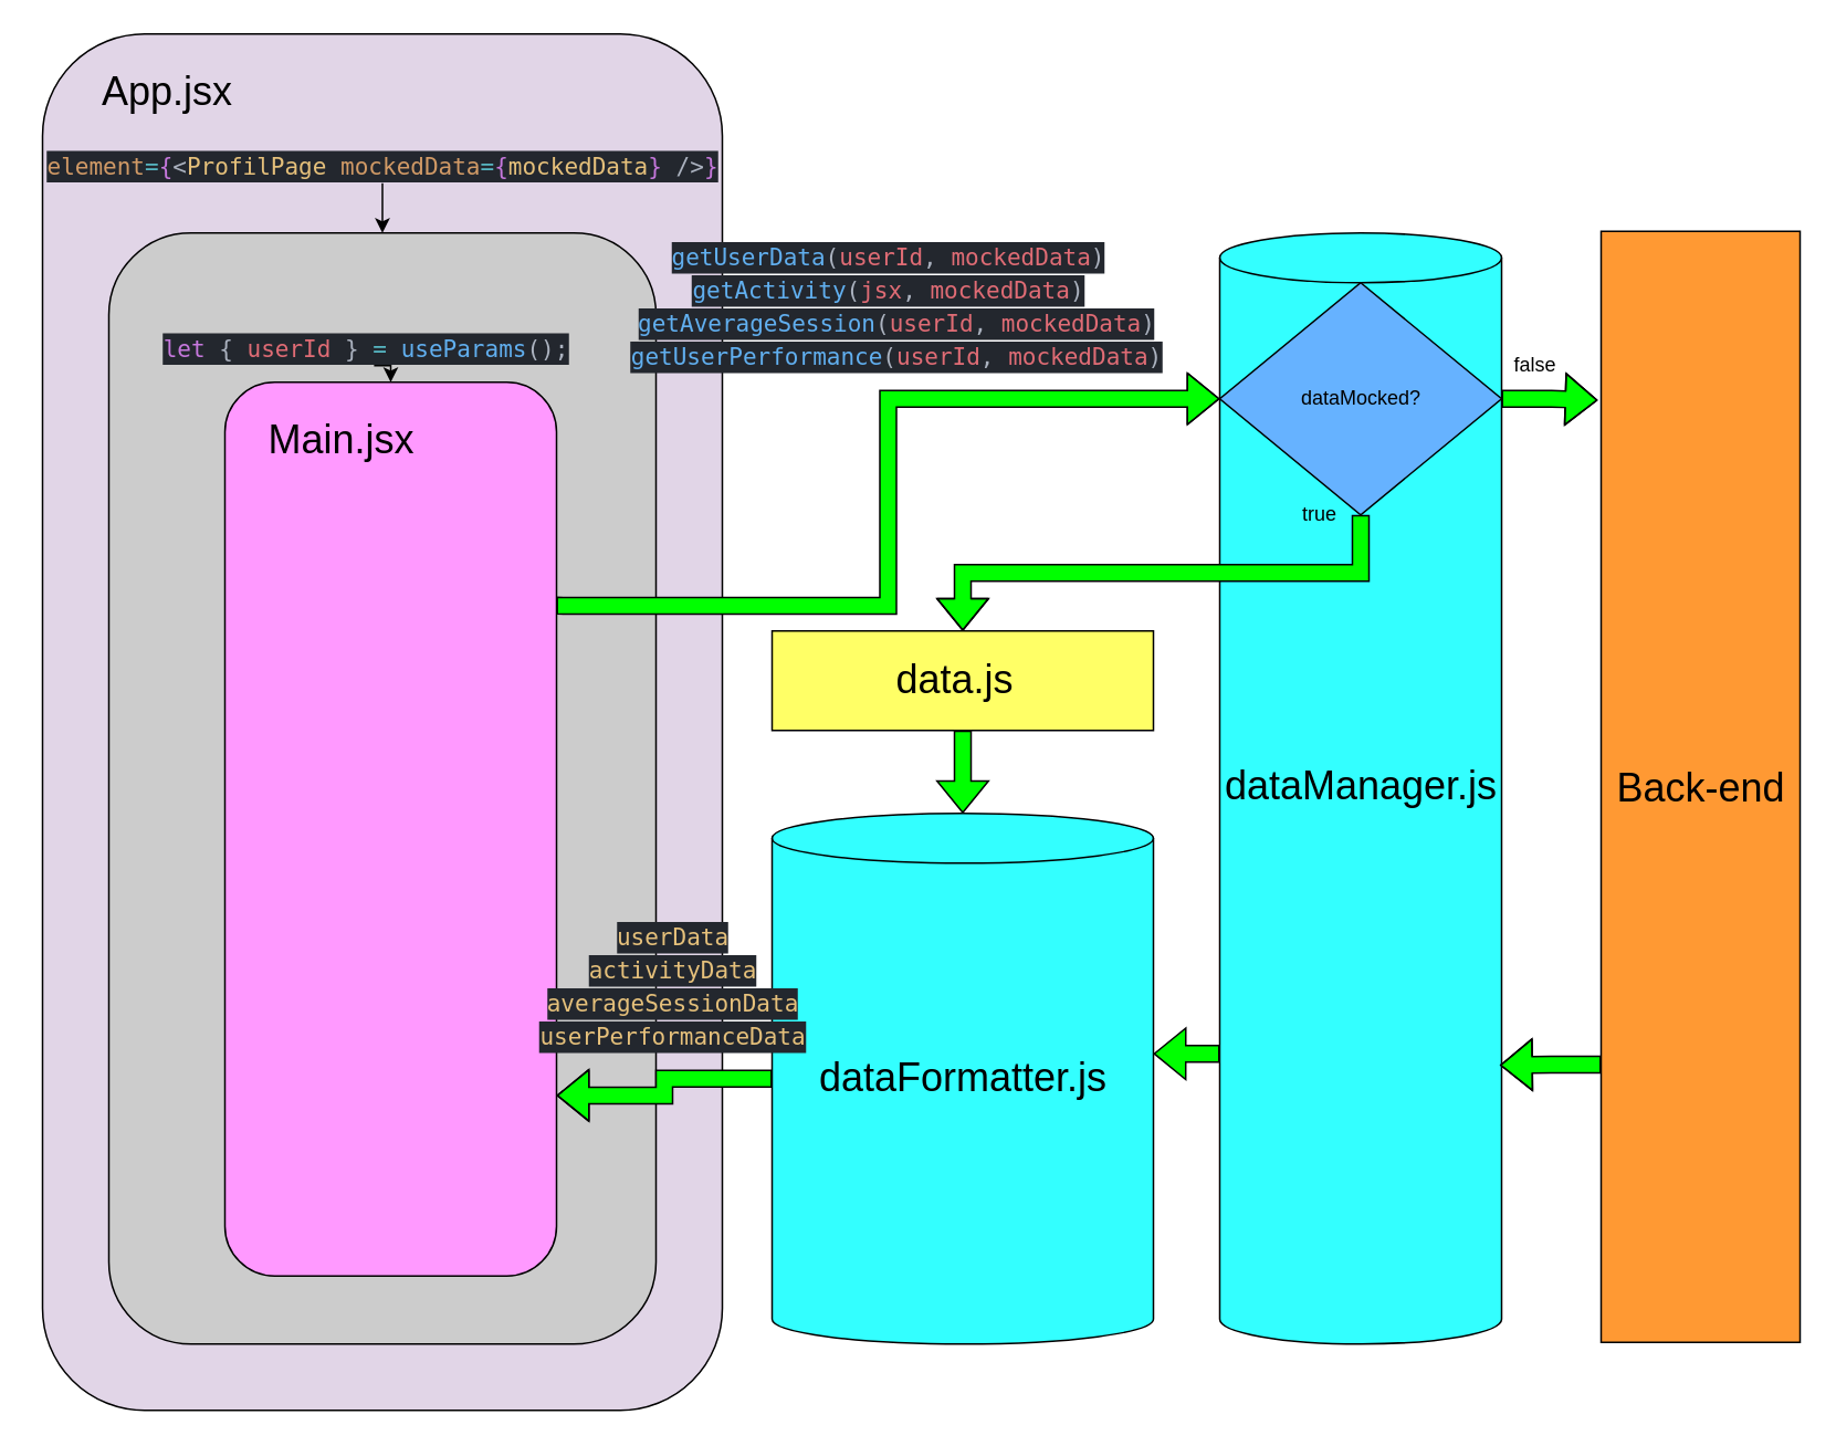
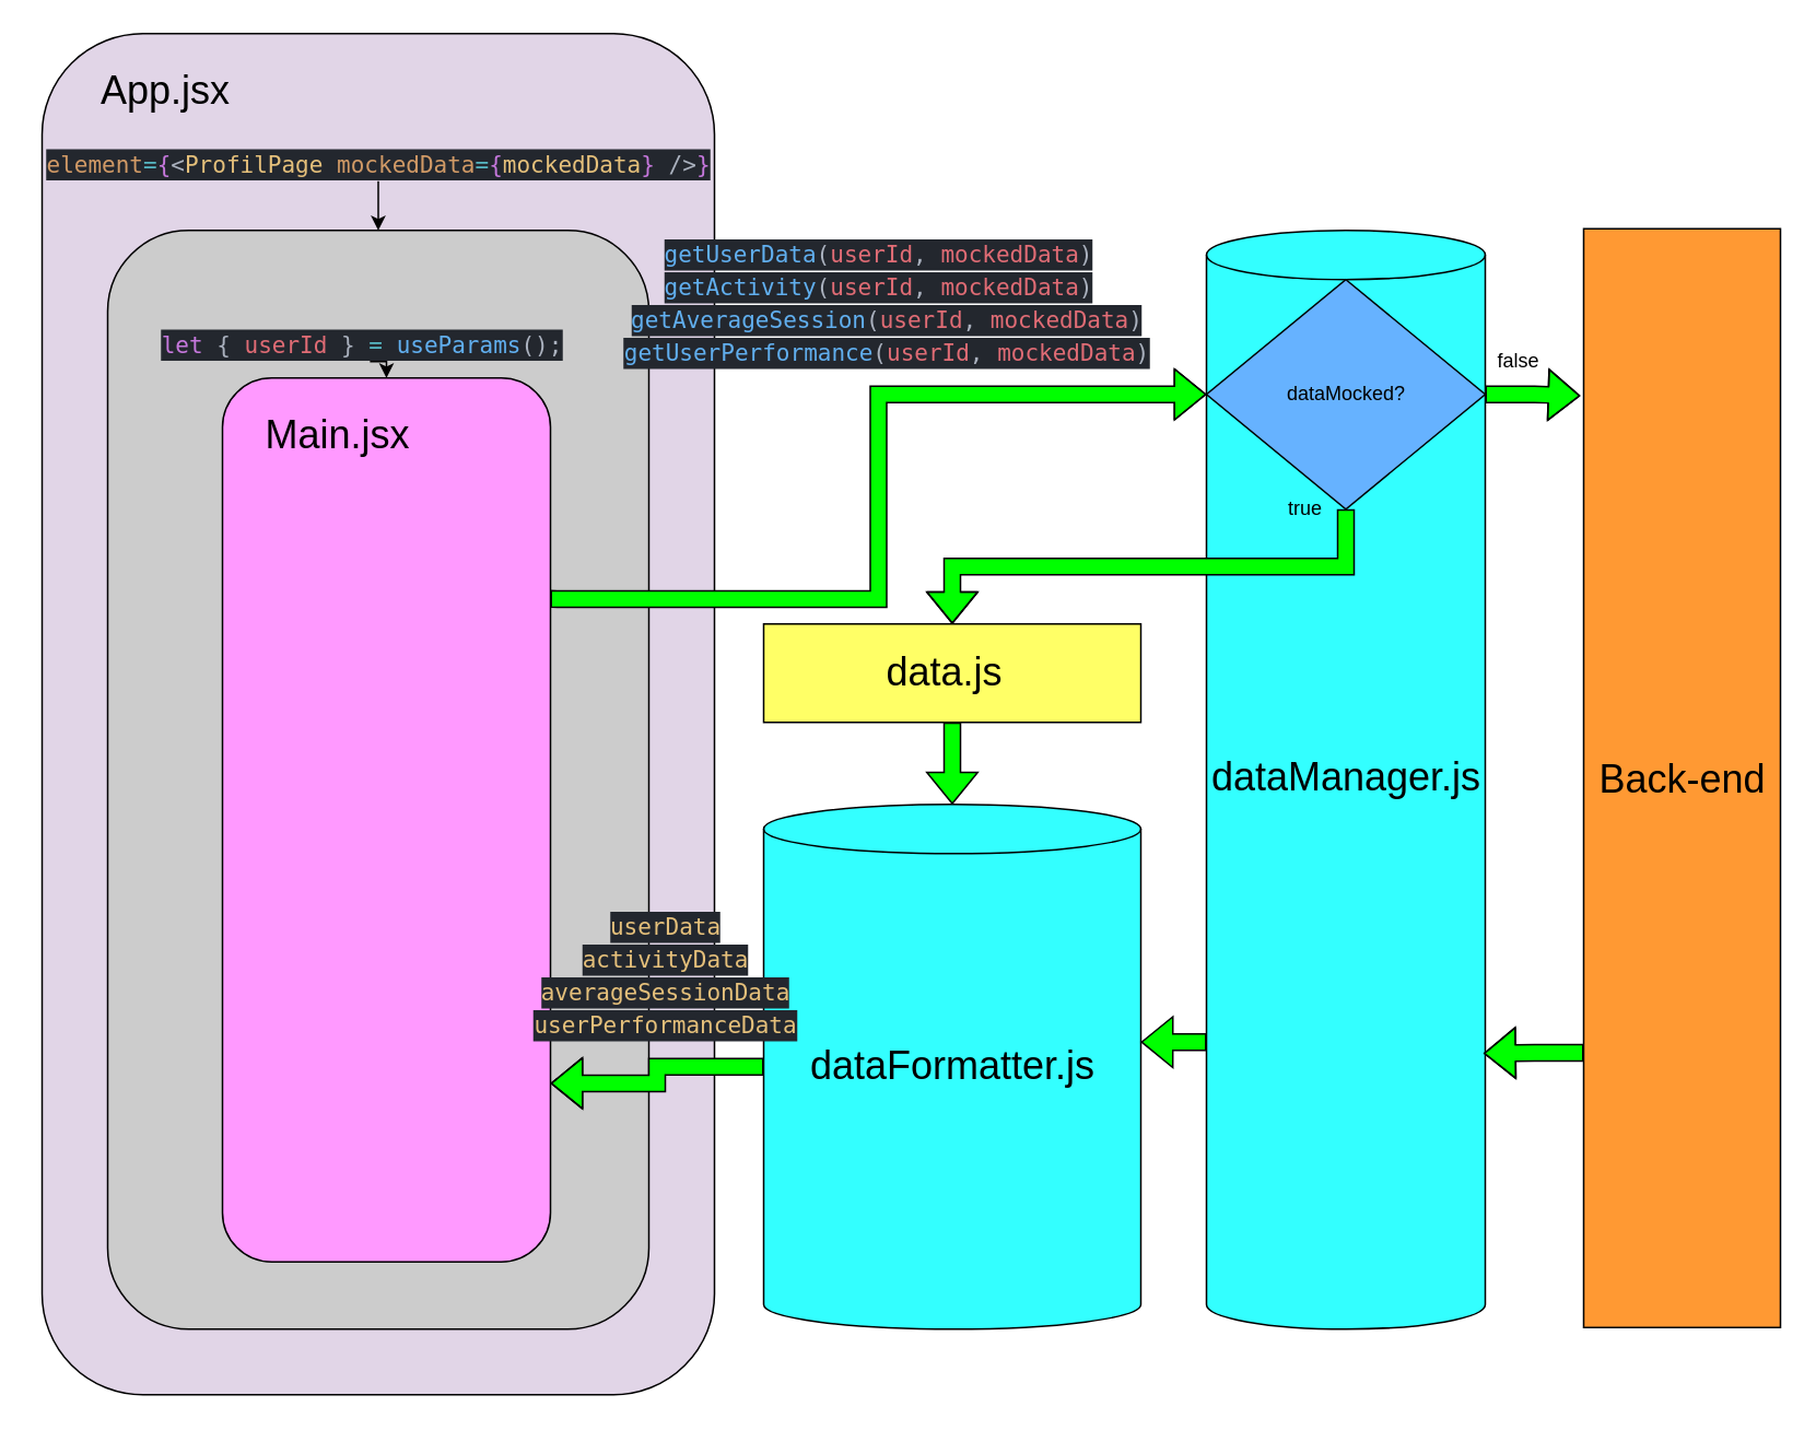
  <mxCell id="0" />
  <mxCell id="1" parent="0" />
  <mxCell id="2" value="" style="rounded=1;whiteSpace=wrap;html=1;strokeColor=#000000;fillColor=#E1D5E7;" parent="1" vertex="1"><mxGeometry x="25" y="20" width="410" height="830" as="geometry" /></mxCell>
  <mxCell id="3" value="" style="rounded=1;whiteSpace=wrap;html=1;fillColor=#CCCCCC;strokeColor=#000000;" parent="1" vertex="1"><mxGeometry x="65" y="140" width="330" height="670" as="geometry" /></mxCell>
  <mxCell id="4" style="edgeStyle=orthogonalEdgeStyle;shape=flexArrow;rounded=0;orthogonalLoop=1;jettySize=auto;html=1;exitX=1;exitY=0.25;exitDx=0;exitDy=0;entryX=0;entryY=0.5;entryDx=0;entryDy=0;fillColor=#00FF00;" parent="1" source="6" target="23" edge="1"><mxGeometry relative="1" as="geometry" /></mxCell>
  <mxCell id="5" style="edgeStyle=orthogonalEdgeStyle;rounded=0;orthogonalLoop=1;jettySize=auto;html=1;exitX=0.519;exitY=1;exitDx=0;exitDy=0;entryX=0.5;entryY=0;entryDx=0;entryDy=0;fillColor=#00FF00;exitPerimeter=0;" parent="1" source="34" target="6" edge="1"><mxGeometry relative="1" as="geometry" /></mxCell>
  <mxCell id="6" value="" style="rounded=1;whiteSpace=wrap;html=1;fontFamily=Helvetica;fontSize=24;fontColor=default;strokeColor=default;fillColor=#FF99FF;" parent="1" vertex="1"><mxGeometry x="135" y="230" width="200" height="539" as="geometry" /></mxCell>
  <mxCell id="7" value="Main.jsx" style="text;html=1;align=center;verticalAlign=middle;resizable=0;points=[];autosize=1;strokeColor=none;fillColor=none;fontSize=24;fontFamily=Helvetica;fontColor=default;" parent="1" vertex="1"><mxGeometry x="155" y="250" width="100" height="30" as="geometry" /></mxCell>
  <mxCell id="8" style="edgeStyle=orthogonalEdgeStyle;shape=flexArrow;rounded=0;orthogonalLoop=1;jettySize=auto;html=1;exitX=0;exitY=0.5;exitDx=0;exitDy=0;exitPerimeter=0;entryX=1;entryY=0.798;entryDx=0;entryDy=0;entryPerimeter=0;fillColor=#00FF00;" parent="1" source="9" target="6" edge="1"><mxGeometry relative="1" as="geometry" /></mxCell>
  <mxCell id="9" value="" style="shape=cylinder3;whiteSpace=wrap;html=1;boundedLbl=1;backgroundOutline=1;size=15;fillColor=#33FFFF;" parent="1" vertex="1"><mxGeometry x="465" y="490" width="230" height="320" as="geometry" /></mxCell>
  <mxCell id="10" style="edgeStyle=orthogonalEdgeStyle;shape=flexArrow;rounded=0;orthogonalLoop=1;jettySize=auto;html=1;exitX=0;exitY=0;exitDx=0;exitDy=495;exitPerimeter=0;entryX=1;entryY=0.453;entryDx=0;entryDy=0;entryPerimeter=0;fillColor=#00FF00;" parent="1" source="11" target="9" edge="1"><mxGeometry relative="1" as="geometry" /></mxCell>
  <mxCell id="11" value="" style="shape=cylinder3;whiteSpace=wrap;html=1;boundedLbl=1;backgroundOutline=1;size=15;fillColor=#33FFFF;" parent="1" vertex="1"><mxGeometry x="735" y="140" width="170" height="670" as="geometry" /></mxCell>
  <mxCell id="12" style="edgeStyle=orthogonalEdgeStyle;shape=flexArrow;rounded=0;orthogonalLoop=1;jettySize=auto;html=1;exitX=0;exitY=0.75;exitDx=0;exitDy=0;entryX=0.994;entryY=0.749;entryDx=0;entryDy=0;entryPerimeter=0;fillColor=#00FF00;" parent="1" source="13" target="11" edge="1"><mxGeometry relative="1" as="geometry" /></mxCell>
  <mxCell id="13" value="" style="rounded=0;whiteSpace=wrap;html=1;fillColor=#FF9933;" parent="1" vertex="1"><mxGeometry x="965" y="139" width="120" height="670" as="geometry" /></mxCell>
  <mxCell id="14" value="Back-end" style="text;html=1;align=center;verticalAlign=middle;resizable=0;points=[];autosize=1;strokeColor=none;fillColor=none;fontSize=24;fontFamily=Helvetica;fontColor=default;" parent="1" vertex="1"><mxGeometry x="965" y="460" width="120" height="30" as="geometry" /></mxCell>
  <mxCell id="15" value="&lt;div style=&quot;color: rgb(171 , 178 , 191) ; background-color: rgb(35 , 39 , 46) ; font-family: &amp;#34;droid sans mono&amp;#34; , &amp;#34;monospace&amp;#34; , monospace ; font-size: 14px ; line-height: 19px&quot;&gt;&lt;span style=&quot;color: #e5c07b&quot;&gt;userData&lt;/span&gt;&lt;/div&gt;" style="text;html=1;align=center;verticalAlign=middle;resizable=0;points=[];autosize=1;strokeColor=none;fillColor=none;" parent="1" vertex="1"><mxGeometry x="365" y="555" width="80" height="20" as="geometry" /></mxCell>
  <mxCell id="16" value="&lt;div style=&quot;color: rgb(171 , 178 , 191) ; background-color: rgb(35 , 39 , 46) ; font-family: &amp;#34;droid sans mono&amp;#34; , &amp;#34;monospace&amp;#34; , monospace ; font-size: 14px ; line-height: 19px&quot;&gt;&lt;span style=&quot;color: #e5c07b&quot;&gt;activityData&lt;/span&gt;&lt;/div&gt;" style="text;html=1;align=center;verticalAlign=middle;resizable=0;points=[];autosize=1;strokeColor=none;fillColor=none;" parent="1" vertex="1"><mxGeometry x="345" y="575" width="120" height="20" as="geometry" /></mxCell>
  <mxCell id="17" value="&lt;div style=&quot;color: rgb(171 , 178 , 191) ; background-color: rgb(35 , 39 , 46) ; font-family: &amp;#34;droid sans mono&amp;#34; , &amp;#34;monospace&amp;#34; , monospace ; font-size: 14px ; line-height: 19px&quot;&gt;&lt;span style=&quot;color: #e5c07b&quot;&gt;averageSessionData&lt;/span&gt;&lt;/div&gt;" style="text;html=1;align=center;verticalAlign=middle;resizable=0;points=[];autosize=1;strokeColor=none;fillColor=none;" parent="1" vertex="1"><mxGeometry x="320" y="595" width="170" height="20" as="geometry" /></mxCell>
  <mxCell id="18" value="&lt;div style=&quot;color: rgb(171 , 178 , 191) ; background-color: rgb(35 , 39 , 46) ; font-family: &amp;#34;droid sans mono&amp;#34; , &amp;#34;monospace&amp;#34; , monospace ; font-size: 14px ; line-height: 19px&quot;&gt;&lt;span style=&quot;color: #e5c07b&quot;&gt;userPerformanceData&lt;/span&gt;&lt;/div&gt;" style="text;html=1;align=center;verticalAlign=middle;resizable=0;points=[];autosize=1;strokeColor=none;fillColor=none;" parent="1" vertex="1"><mxGeometry x="315" y="615" width="180" height="20" as="geometry" /></mxCell>
  <mxCell id="19" value="dataManager.js" style="text;html=1;align=center;verticalAlign=middle;resizable=0;points=[];autosize=1;strokeColor=none;fillColor=none;fontSize=24;fontFamily=Helvetica;fontColor=default;" parent="1" vertex="1"><mxGeometry x="730" y="459" width="180" height="30" as="geometry" /></mxCell>
  <mxCell id="20" value="dataFormatter.js" style="text;html=1;align=center;verticalAlign=middle;resizable=0;points=[];autosize=1;strokeColor=none;fillColor=none;fontSize=24;fontFamily=Helvetica;fontColor=default;" parent="1" vertex="1"><mxGeometry x="485" y="635" width="190" height="30" as="geometry" /></mxCell>
  <mxCell id="21" style="edgeStyle=orthogonalEdgeStyle;shape=flexArrow;rounded=0;orthogonalLoop=1;jettySize=auto;html=1;exitX=0.5;exitY=1;exitDx=0;exitDy=0;fillColor=#00FF00;entryX=0.5;entryY=0;entryDx=0;entryDy=0;" parent="1" source="23" target="32" edge="1"><mxGeometry relative="1" as="geometry"><mxPoint x="595" y="380" as="targetPoint" /></mxGeometry></mxCell>
  <mxCell id="22" style="edgeStyle=orthogonalEdgeStyle;shape=flexArrow;rounded=0;orthogonalLoop=1;jettySize=auto;html=1;exitX=1;exitY=0.5;exitDx=0;exitDy=0;entryX=-0.017;entryY=0.152;entryDx=0;entryDy=0;entryPerimeter=0;fillColor=#00FF00;" parent="1" source="23" target="13" edge="1"><mxGeometry relative="1" as="geometry" /></mxCell>
  <mxCell id="23" value="" style="rhombus;whiteSpace=wrap;html=1;fillColor=#66B2FF;" parent="1" vertex="1"><mxGeometry x="735" y="170" width="170" height="140" as="geometry" /></mxCell>
  <mxCell id="24" value="dataMocked?" style="text;html=1;align=center;verticalAlign=middle;resizable=0;points=[];autosize=1;strokeColor=none;fillColor=none;" parent="1" vertex="1"><mxGeometry x="775" y="230" width="90" height="20" as="geometry" /></mxCell>
  <mxCell id="25" value="false" style="text;html=1;align=center;verticalAlign=middle;resizable=0;points=[];autosize=1;strokeColor=none;fillColor=none;" parent="1" vertex="1"><mxGeometry x="905" y="210" width="40" height="20" as="geometry" /></mxCell>
  <mxCell id="26" value="true" style="text;html=1;align=center;verticalAlign=middle;resizable=0;points=[];autosize=1;strokeColor=none;fillColor=none;" parent="1" vertex="1"><mxGeometry x="775" y="300" width="40" height="20" as="geometry" /></mxCell>
  <mxCell id="27" value="&lt;div style=&quot;color: rgb(171 , 178 , 191) ; background-color: rgb(35 , 39 , 46) ; font-family: &amp;#34;droid sans mono&amp;#34; , &amp;#34;monospace&amp;#34; , monospace ; font-size: 14px ; line-height: 19px&quot;&gt;&lt;span style=&quot;color: #61afef&quot;&gt;getUserData&lt;/span&gt;(&lt;span style=&quot;color: #e06c75&quot;&gt;userId&lt;/span&gt;, &lt;span style=&quot;color: #e06c75&quot;&gt;mockedData&lt;/span&gt;)&lt;/div&gt;" style="text;html=1;align=center;verticalAlign=middle;resizable=0;points=[];autosize=1;strokeColor=none;fillColor=none;" parent="1" vertex="1"><mxGeometry x="395" y="145" width="280" height="20" as="geometry" /></mxCell>
- <mxCell id="28" value="&lt;div style=&quot;color: rgb(171 , 178 , 191) ; background-color: rgb(35 , 39 , 46) ; font-family: &amp;#34;droid sans mono&amp;#34; , &amp;#34;monospace&amp;#34; , monospace ; font-size: 14px ; line-height: 19px&quot;&gt;&lt;span style=&quot;color: #61afef&quot;&gt;getActivity&lt;/span&gt;(&lt;span style=&quot;color: #e06c75&quot;&gt;jsx&lt;/span&gt;, &lt;span style=&quot;color: #e06c75&quot;&gt;mockedData&lt;/span&gt;)&lt;/div&gt;" style="text;html=1;align=center;verticalAlign=middle;resizable=0;points=[];autosize=1;strokeColor=none;fillColor=none;" parent="1" vertex="1"><mxGeometry x="395" y="165" width="280" height="20" as="geometry" /></mxCell>
+ <mxCell id="28" value="&lt;div style=&quot;color: rgb(171 , 178 , 191) ; background-color: rgb(35 , 39 , 46) ; font-family: &amp;#34;droid sans mono&amp;#34; , &amp;#34;monospace&amp;#34; , monospace ; font-size: 14px ; line-height: 19px&quot;&gt;&lt;span style=&quot;color: #61afef&quot;&gt;getActivity&lt;/span&gt;(&lt;span style=&quot;color: #e06c75&quot;&gt;userId&lt;/span&gt;, &lt;span style=&quot;color: #e06c75&quot;&gt;mockedData&lt;/span&gt;)&lt;/div&gt;" style="text;html=1;align=center;verticalAlign=middle;resizable=0;points=[];autosize=1;strokeColor=none;fillColor=none;" parent="1" vertex="1"><mxGeometry x="395" y="165" width="280" height="20" as="geometry" /></mxCell>
  <mxCell id="29" value="&lt;div style=&quot;color: rgb(171 , 178 , 191) ; background-color: rgb(35 , 39 , 46) ; font-family: &amp;#34;droid sans mono&amp;#34; , &amp;#34;monospace&amp;#34; , monospace ; font-size: 14px ; line-height: 19px&quot;&gt;&lt;span style=&quot;color: #61afef&quot;&gt;getAverageSession&lt;/span&gt;(&lt;span style=&quot;color: #e06c75&quot;&gt;userId&lt;/span&gt;, &lt;span style=&quot;color: #e06c75&quot;&gt;mockedData&lt;/span&gt;)&lt;/div&gt;" style="text;html=1;align=center;verticalAlign=middle;resizable=0;points=[];autosize=1;strokeColor=none;fillColor=none;" parent="1" vertex="1"><mxGeometry x="375" y="185" width="330" height="20" as="geometry" /></mxCell>
  <mxCell id="30" value="&lt;div style=&quot;color: rgb(171 , 178 , 191) ; background-color: rgb(35 , 39 , 46) ; font-family: &amp;#34;droid sans mono&amp;#34; , &amp;#34;monospace&amp;#34; , monospace ; font-size: 14px ; line-height: 19px&quot;&gt;&lt;span style=&quot;color: #61afef&quot;&gt;getUserPerformance&lt;/span&gt;(&lt;span style=&quot;color: #e06c75&quot;&gt;userId&lt;/span&gt;, &lt;span style=&quot;color: #e06c75&quot;&gt;mockedData&lt;/span&gt;)&lt;/div&gt;" style="text;html=1;align=center;verticalAlign=middle;resizable=0;points=[];autosize=1;strokeColor=none;fillColor=none;" parent="1" vertex="1"><mxGeometry x="370" y="205" width="340" height="20" as="geometry" /></mxCell>
  <mxCell id="31" style="edgeStyle=orthogonalEdgeStyle;shape=flexArrow;rounded=0;orthogonalLoop=1;jettySize=auto;html=1;exitX=0.5;exitY=1;exitDx=0;exitDy=0;fillColor=#00FF00;" parent="1" source="32" target="9" edge="1"><mxGeometry relative="1" as="geometry" /></mxCell>
  <mxCell id="32" value="" style="rounded=0;whiteSpace=wrap;html=1;fillColor=#FFFF66;" parent="1" vertex="1"><mxGeometry x="465" y="380" width="230" height="60" as="geometry" /></mxCell>
  <mxCell id="33" value="data.js" style="text;html=1;align=center;verticalAlign=middle;resizable=0;points=[];autosize=1;strokeColor=none;fillColor=none;fontSize=24;fontFamily=Helvetica;fontColor=default;" parent="1" vertex="1"><mxGeometry x="530" y="395" width="90" height="30" as="geometry" /></mxCell>
  <mxCell id="34" value="&lt;div style=&quot;color: rgb(171 , 178 , 191) ; background-color: rgb(35 , 39 , 46) ; font-family: &amp;#34;droid sans mono&amp;#34; , &amp;#34;monospace&amp;#34; , monospace ; font-size: 14px ; line-height: 19px&quot;&gt;&lt;span style=&quot;color: #c678dd&quot;&gt;let&lt;/span&gt; { &lt;span style=&quot;color: #e06c75&quot;&gt;userId&lt;/span&gt; } &lt;span style=&quot;color: #56b6c2&quot;&gt;=&lt;/span&gt; &lt;span style=&quot;color: #61afef&quot;&gt;useParams&lt;/span&gt;();&lt;/div&gt;" style="text;html=1;align=center;verticalAlign=middle;resizable=0;points=[];autosize=1;strokeColor=none;fillColor=none;" parent="1" vertex="1"><mxGeometry x="90" y="200" width="260" height="20" as="geometry" /></mxCell>
  <mxCell id="35" style="edgeStyle=orthogonalEdgeStyle;rounded=0;orthogonalLoop=1;jettySize=auto;html=1;entryX=0.5;entryY=0;entryDx=0;entryDy=0;fillColor=#00FF00;" parent="1" source="36" target="3" edge="1"><mxGeometry relative="1" as="geometry" /></mxCell>
  <mxCell id="36" value="&lt;div style=&quot;color: rgb(171 , 178 , 191) ; background-color: rgb(35 , 39 , 46) ; font-family: &amp;#34;droid sans mono&amp;#34; , &amp;#34;monospace&amp;#34; , monospace ; font-size: 14px ; line-height: 19px&quot;&gt;&lt;span style=&quot;color: #d19a66&quot;&gt;element&lt;/span&gt;&lt;span style=&quot;color: #56b6c2&quot;&gt;=&lt;/span&gt;&lt;span style=&quot;color: #c678dd&quot;&gt;{&lt;/span&gt;&amp;lt;&lt;span style=&quot;color: #e5c07b&quot;&gt;ProfilPage&lt;/span&gt; &lt;span style=&quot;color: #d19a66&quot;&gt;mockedData&lt;/span&gt;&lt;span style=&quot;color: #56b6c2&quot;&gt;=&lt;/span&gt;&lt;span style=&quot;color: #c678dd&quot;&gt;{&lt;/span&gt;&lt;span style=&quot;color: #e5c07b&quot;&gt;mockedData&lt;/span&gt;&lt;span style=&quot;color: #c678dd&quot;&gt;}&lt;/span&gt; /&amp;gt;&lt;span style=&quot;color: #c678dd&quot;&gt;}&lt;/span&gt;&lt;/div&gt;" style="text;html=1;align=center;verticalAlign=middle;resizable=0;points=[];autosize=1;strokeColor=none;fillColor=none;" parent="1" vertex="1"><mxGeometry x="20" y="90" width="420" height="20" as="geometry" /></mxCell>
  <mxCell id="37" value="App.jsx" style="text;html=1;align=center;verticalAlign=middle;resizable=0;points=[];autosize=1;strokeColor=none;fillColor=none;fontSize=24;fontFamily=Helvetica;fontColor=default;" parent="1" vertex="1"><mxGeometry x="55" y="40" width="90" height="30" as="geometry" /></mxCell>
